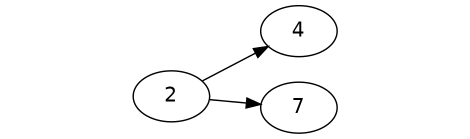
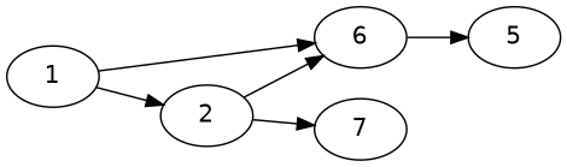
  digraph {
    fontname="DejaVu Sans"
    rankdir=LR
    node [fontname="DejaVu Sans"]
    edge [fontname="DejaVu Sans"]
+   1
    2
-   4
+   4 [label=6]
    n4 [label=7]
+   5
+   1 -> 2 [Weight=9]
+   1 -> 4 [Weight=2]
    2 -> 4 [Weight=3]
    2 -> n4 [Weight=8]
+   4 -> 5 [Weight=6]
  }
